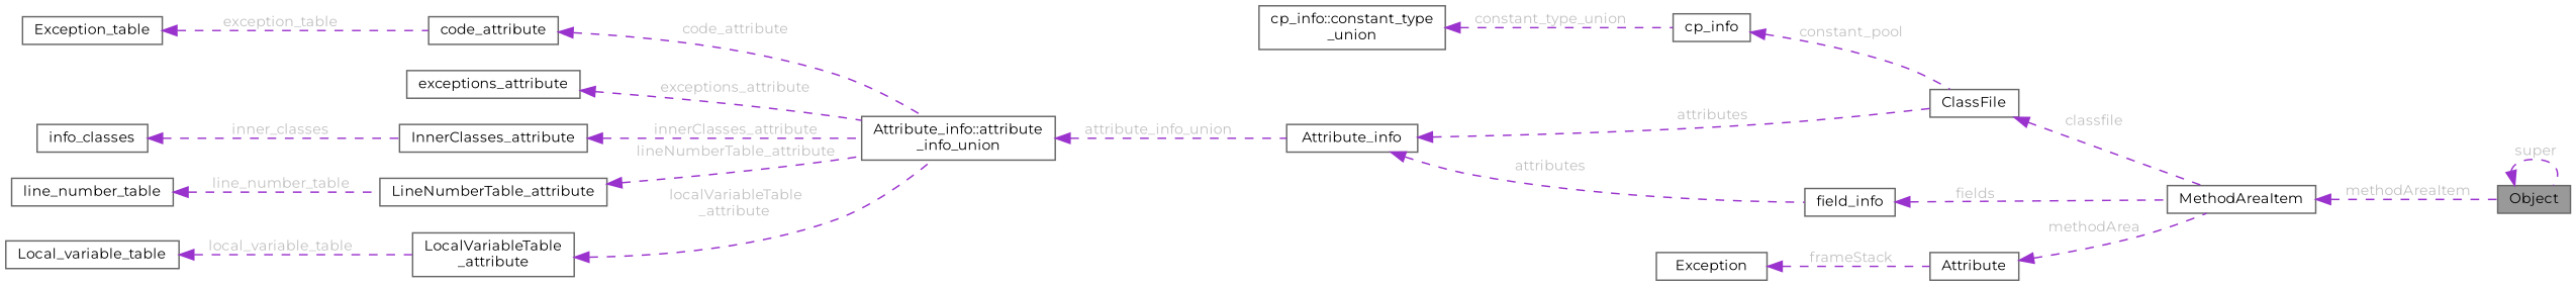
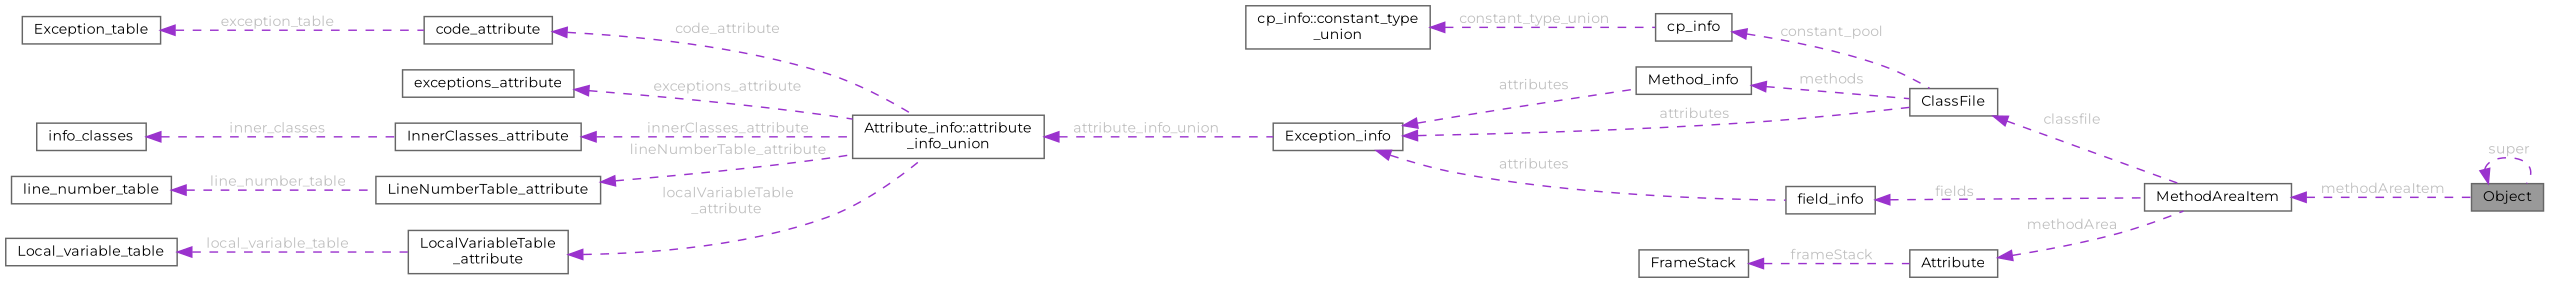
  digraph {
    fontname=Montserrat
    rankdir=LR
    node [color=gray40 fillcolor=white fontname=Montserrat fontsize=10 shape=box style=filled]
    edge [color=darkorchid3 dir=back fontcolor=grey fontname=Montserrat fontsize=10 labelfontname=Helvetica labelfontsize=10 style=dashed]
    n1 [fillcolor=grey60 fontcolor=black height=0.2 label=Object width=0.4]
    n2 [height=0.2 label=MethodAreaItem width=0.4]
    n3 [height=0.2 label=ClassFile width=0.4]
    n4 [height=0.2 label=cp_info width=0.4]
    n5 [height=0.2 label="cp_info::constant_type\l_union" width=0.4]
    n6 [height=0.2 label=field_info width=0.4]
-   n7 [height=0.2 label=Attribute_info width=0.4]
+   n7 [height=0.2 label=Exception_info width=0.4]
+   n8 [height=0.2 label=Method_info width=0.4]
    n9 [height=0.2 label=code_attribute width=0.4]
    n10 [height=0.2 label="Attribute_info::attribute\l_info_union" width=0.4]
    n11 [height=0.2 label=Exception_table width=0.4]
    n12 [height=0.2 label=exceptions_attribute width=0.4]
    n13 [height=0.2 label=InnerClasses_attribute width=0.4]
    n14 [height=0.2 label=info_classes width=0.4]
    n15 [height=0.2 label=LineNumberTable_attribute width=0.4]
    n16 [height=0.2 label=line_number_table width=0.4]
    n17 [height=0.2 label="LocalVariableTable\l_attribute" width=0.4]
    n18 [height=0.2 label=Local_variable_table width=0.4]
    n19 [height=0.2 label=Attribute width=0.4]
-   n20 [height=0.2 label=Exception width=0.4]
+   n20 [height=0.2 label=FrameStack width=0.4]
    n1 -> n1 [label=" super"]
    n2 -> n1 [label=" methodAreaItem"]
    n3 -> n2 [label=" classfile"]
    n4 -> n3 [label=" constant_pool"]
    n5 -> n4 [label=" constant_type_union"]
    n6 -> n2 [label=" fields"]
    n7 -> n3 [label=" attributes"]
    n7 -> n6 [label=" attributes"]
+   n7 -> n8 [label=" attributes"]
+   n8 -> n3 [label=" methods"]
    n9 -> n10 [label=" code_attribute"]
    n10 -> n7 [label=" attribute_info_union"]
    n11 -> n9 [label=" exception_table"]
    n12 -> n10 [label=" exceptions_attribute"]
    n13 -> n10 [label=" innerClasses_attribute"]
    n14 -> n13 [label=" inner_classes"]
    n15 -> n10 [label=" lineNumberTable_attribute"]
    n16 -> n15 [label=" line_number_table"]
    n17 -> n10 [label=" localVariableTable\l_attribute"]
    n18 -> n17 [label=" local_variable_table"]
    n19 -> n2 [label=" methodArea"]
    n20 -> n19 [label=" frameStack"]
  }
